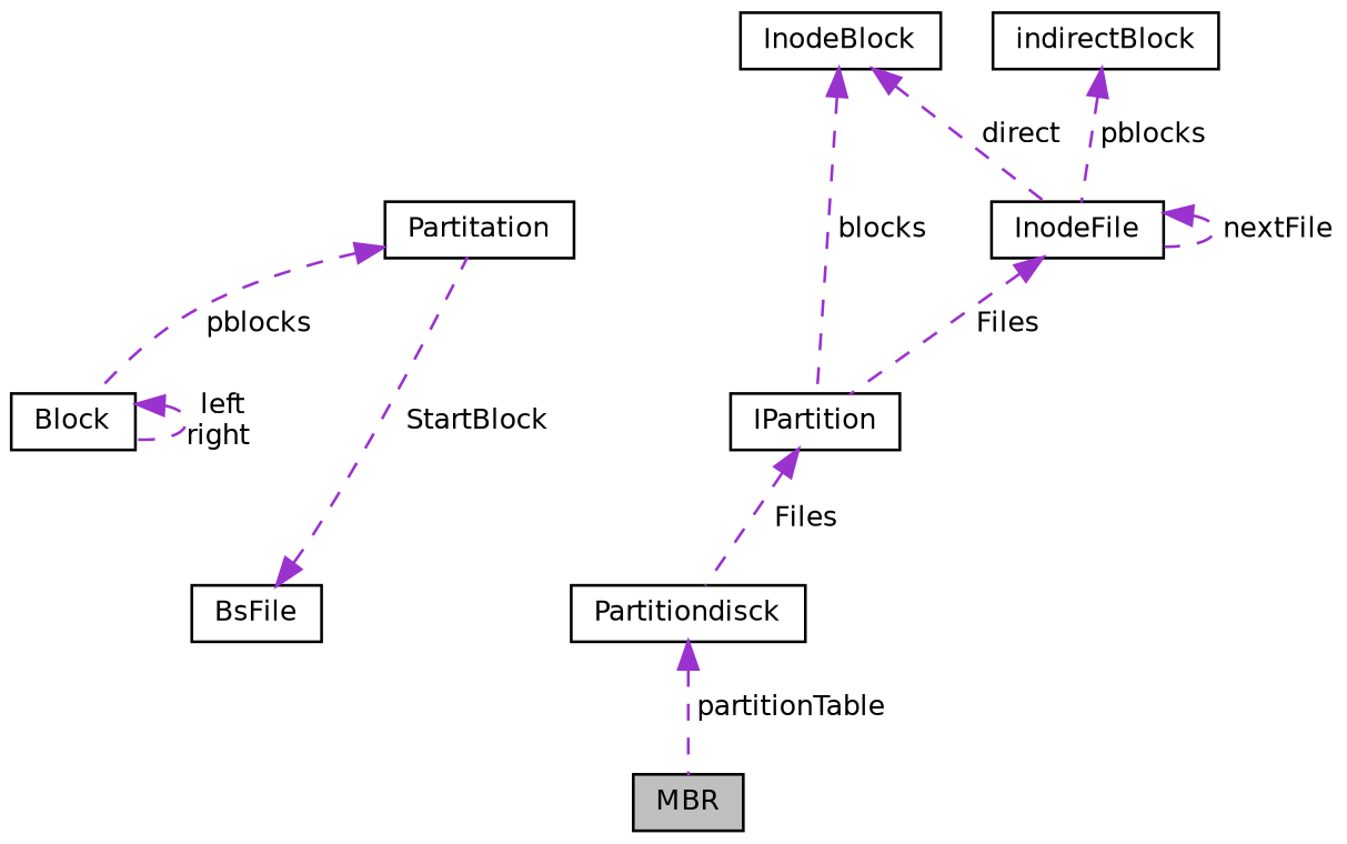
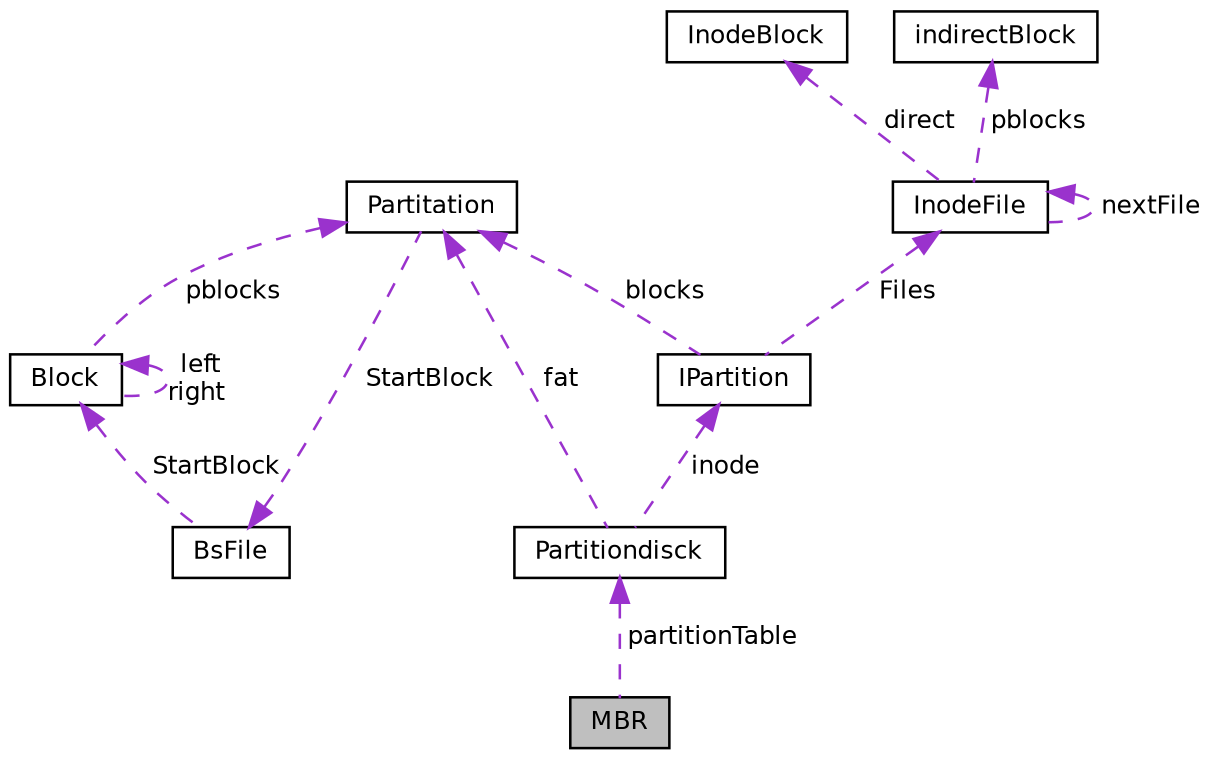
  digraph {
    node [color=black fillcolor=white fontname=Helvetica fontsize=10 shape=record style=filled]
    edge [color=darkorchid3 dir=back fontname=Helvetica fontsize=10 labelfontname=Helvetica labelfontsize=10 style=dashed]
    n1 [fillcolor=grey75 fontcolor=black height=0.2 label=MBR width=0.4]
    n2 [height=0.2 label=Partitiondisck width=0.4]
    n3 [height=0.2 label=Partitation width=0.4]
    n4 [height=0.2 label=Block width=0.4]
    n5 [height=0.2 label=BsFile width=0.4]
    n6 [height=0.2 label=IPartition width=0.4]
    n7 [height=0.2 label=InodeFile width=0.4]
    n8 [height=0.2 label=indirectBlock width=0.4]
    n9 [height=0.2 label=InodeBlock width=0.4]
    n2 -> n1 [label=" partitionTable"]
+   n3 -> n2 [label=" fat"]
    n3 -> n4 [label=" pblocks"]
    n4 -> n4 [label=" left\nright"]
+   n4 -> n5 [label=" StartBlock"]
    n5 -> n3 [label=" StartBlock"]
-   n6 -> n2 [label=" Files"]
+   n6 -> n2 [label=" inode"]
    n7 -> n6 [label=" Files"]
    n7 -> n7 [label=" nextFile"]
    n8 -> n7 [label=" pblocks"]
-   n9 -> n6 [label=" blocks"]
+   n3 -> n6 [label=" blocks"]
    n9 -> n7 [label=" direct"]
  }
